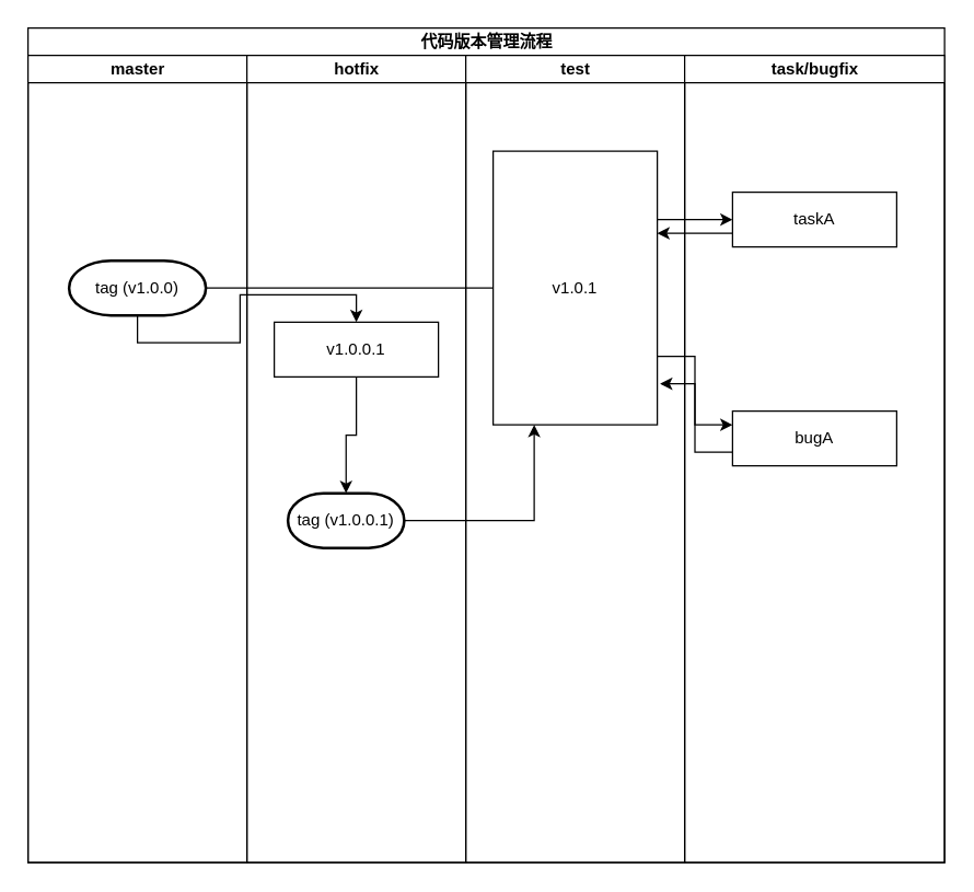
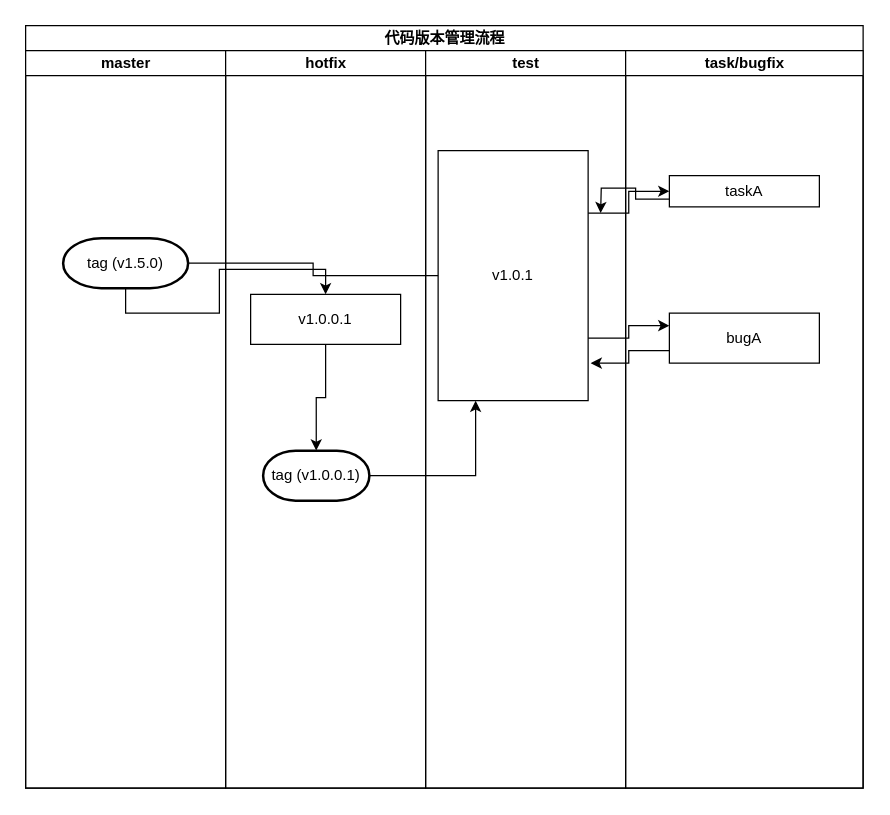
  <mxCell id="0" />
  <mxCell id="1" parent="0" />
  <mxCell id="2" value="代码版本管理流程" style="swimlane;childLayout=stackLayout;resizeParent=1;resizeParentMax=0;startSize=20;html=1;" parent="1" vertex="1"><mxGeometry x="20" y="20" width="670" height="610" as="geometry" /></mxCell>
  <mxCell id="3" value="master" style="swimlane;startSize=20;html=1;" parent="2" vertex="1"><mxGeometry y="20" width="160" height="590" as="geometry"><mxRectangle y="20" width="40" height="590" as="alternateBounds" /></mxGeometry></mxCell>
- <mxCell id="4" value="tag (v1.0.0)" style="strokeWidth=2;html=1;shape=mxgraph.flowchart.terminator;whiteSpace=wrap;" vertex="1" parent="3"><mxGeometry x="30" y="150" width="100" height="40" as="geometry" /></mxCell>
+ <mxCell id="4" value="tag (v1.5.0)" style="strokeWidth=2;html=1;shape=mxgraph.flowchart.terminator;whiteSpace=wrap;" vertex="1" parent="3"><mxGeometry x="30" y="150" width="100" height="40" as="geometry" /></mxCell>
  <mxCell id="5" value="hotfix" style="swimlane;startSize=20;html=1;" parent="2" vertex="1"><mxGeometry x="160" y="20" width="160" height="590" as="geometry" /></mxCell>
  <mxCell id="6" value="v1.0.0.1" style="rounded=0;whiteSpace=wrap;html=1;" vertex="1" parent="5"><mxGeometry x="20" y="195" width="120" height="40" as="geometry" /></mxCell>
  <mxCell id="7" value="tag (v1.0.0.1)" style="strokeWidth=2;html=1;shape=mxgraph.flowchart.terminator;whiteSpace=wrap;" vertex="1" parent="5"><mxGeometry x="30" y="320" width="85" height="40" as="geometry" /></mxCell>
  <mxCell id="8" style="edgeStyle=orthogonalEdgeStyle;rounded=0;orthogonalLoop=1;jettySize=auto;html=1;exitX=0.5;exitY=1;exitDx=0;exitDy=0;entryX=0.5;entryY=0;entryDx=0;entryDy=0;entryPerimeter=0;" edge="1" parent="5" source="6" target="7"><mxGeometry relative="1" as="geometry" /></mxCell>
  <mxCell id="9" value="test" style="swimlane;startSize=20;html=1;" parent="2" vertex="1"><mxGeometry x="320" y="20" width="160" height="590" as="geometry" /></mxCell>
- <mxCell id="10" value="v1.0.1" style="rounded=0;whiteSpace=wrap;html=1;" vertex="1" parent="9"><mxGeometry x="20" y="70" width="120" height="200" as="geometry" /></mxCell>
+ <mxCell id="10" value="v1.0.1" style="rounded=0;whiteSpace=wrap;html=1;" vertex="1" parent="9"><mxGeometry x="10" y="80" width="120" height="200" as="geometry" /></mxCell>
  <mxCell id="11" value="task/bugfix" style="swimlane;startSize=20;html=1;" parent="2" vertex="1"><mxGeometry x="480" y="20" width="190" height="590" as="geometry" /></mxCell>
- <mxCell id="12" value="taskA" style="rounded=0;whiteSpace=wrap;html=1;" vertex="1" parent="11"><mxGeometry x="35" y="100" width="120" height="40" as="geometry" /></mxCell>
- <mxCell id="13" value="bugA" style="rounded=0;whiteSpace=wrap;html=1;" vertex="1" parent="11"><mxGeometry x="35" y="260" width="120" height="40" as="geometry" /></mxCell>
+ <mxCell id="12" value="taskA" style="rounded=0;whiteSpace=wrap;html=1;" vertex="1" parent="11"><mxGeometry x="35" y="100" width="120" height="25" as="geometry" /></mxCell>
+ <mxCell id="13" value="bugA" style="rounded=0;whiteSpace=wrap;html=1;" vertex="1" parent="11"><mxGeometry x="35" y="210" width="120" height="40" as="geometry" /></mxCell>
  <mxCell id="14" style="edgeStyle=orthogonalEdgeStyle;rounded=0;orthogonalLoop=1;jettySize=auto;html=1;exitX=1;exitY=0.5;exitDx=0;exitDy=0;exitPerimeter=0;entryX=0;entryY=0.5;entryDx=0;entryDy=0;endArrow=none;" edge="1" parent="2" source="4" target="10"><mxGeometry relative="1" as="geometry" /></mxCell>
  <mxCell id="15" style="edgeStyle=orthogonalEdgeStyle;rounded=0;orthogonalLoop=1;jettySize=auto;html=1;exitX=1;exitY=0.25;exitDx=0;exitDy=0;" edge="1" parent="2" source="10" target="12"><mxGeometry relative="1" as="geometry" /></mxCell>
  <mxCell id="16" style="edgeStyle=orthogonalEdgeStyle;rounded=0;orthogonalLoop=1;jettySize=auto;html=1;exitX=0;exitY=0.75;exitDx=0;exitDy=0;" edge="1" parent="2" source="12"><mxGeometry relative="1" as="geometry"><mxPoint x="460" y="150" as="targetPoint" /></mxGeometry></mxCell>
  <mxCell id="17" style="edgeStyle=orthogonalEdgeStyle;rounded=0;orthogonalLoop=1;jettySize=auto;html=1;exitX=1;exitY=0.75;exitDx=0;exitDy=0;entryX=0;entryY=0.25;entryDx=0;entryDy=0;" edge="1" parent="2" source="10" target="13"><mxGeometry relative="1" as="geometry" /></mxCell>
  <mxCell id="18" style="edgeStyle=orthogonalEdgeStyle;rounded=0;orthogonalLoop=1;jettySize=auto;html=1;exitX=0;exitY=0.75;exitDx=0;exitDy=0;entryX=1.017;entryY=0.85;entryDx=0;entryDy=0;entryPerimeter=0;" edge="1" parent="2" source="13" target="10"><mxGeometry relative="1" as="geometry" /></mxCell>
  <mxCell id="19" style="edgeStyle=orthogonalEdgeStyle;rounded=0;orthogonalLoop=1;jettySize=auto;html=1;exitX=0.5;exitY=1;exitDx=0;exitDy=0;exitPerimeter=0;" edge="1" parent="2" source="4" target="6"><mxGeometry relative="1" as="geometry" /></mxCell>
  <mxCell id="20" style="edgeStyle=orthogonalEdgeStyle;rounded=0;orthogonalLoop=1;jettySize=auto;html=1;exitX=1;exitY=0.5;exitDx=0;exitDy=0;exitPerimeter=0;entryX=0.25;entryY=1;entryDx=0;entryDy=0;" edge="1" parent="2" source="7" target="10"><mxGeometry relative="1" as="geometry" /></mxCell>
